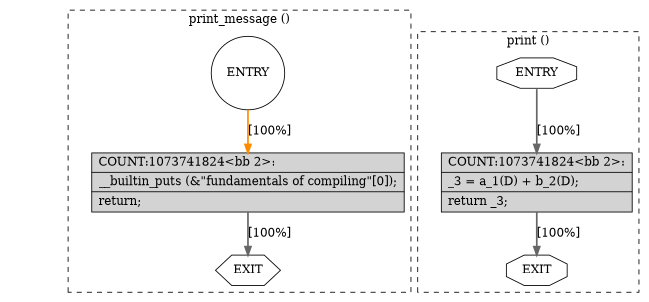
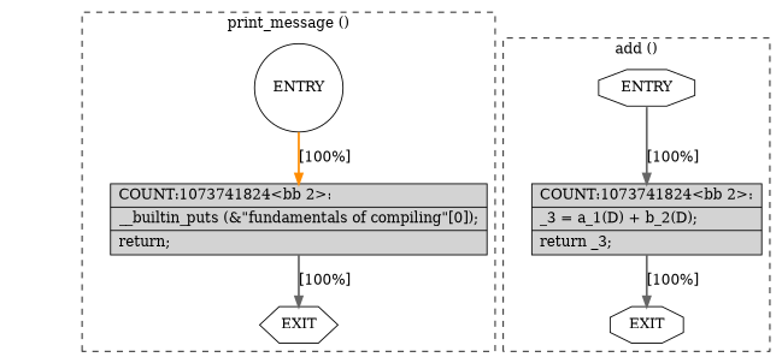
  digraph {
    node [fillcolor=white shape=record style=filled]
    edge [constraint=true headport=n style="solid,bold" tailport=s color=gray40]
    n1 [label=ENTRY shape=circle]
    n2 [label=EXIT shape=hexagon]
    n3 [fillcolor=lightgrey label="{COUNT:1073741824\<bb\ 2\>:\l|__builtin_puts\ (&\"fundamentals\ of\ compiling\"[0]);\l|return;\l}"]
    n4 [label=ENTRY shape=octagon]
    n5 [label=EXIT shape=octagon]
    n6 [fillcolor=lightgrey label="{COUNT:1073741824\<bb\ 2\>:\l|_3\ =\ a_1(D)\ +\ b_2(D);\l|return\ _3;\l}"]
    subgraph cluster_1 {
      color=black
      label="print_message ()"
      style=dashed
      n1
      n2
      n3
    }
    subgraph cluster_2 {
      color=black
-     label="print ()"
+     label="add ()"
      style=dashed
      n4
      n5
      n6
    }
    n1 -> n2 [style=invis color=""]
    n1 -> n3 [color=darkorange label="[100%]" weight=100]
    n3 -> n2 [label="[100%]" weight=10]
    n4 -> n5 [style=invis color=""]
    n4 -> n6 [label="[100%]" weight=100]
    n6 -> n5 [label="[100%]" weight=10]
  }
